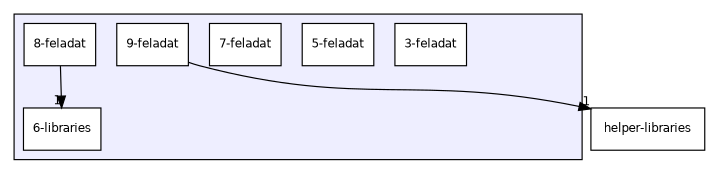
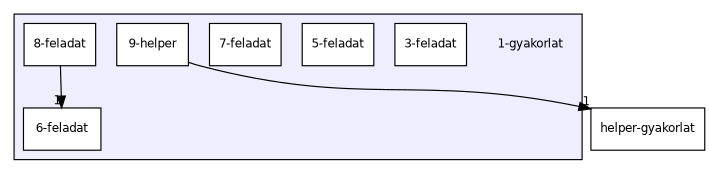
  digraph {
    compound=true
    fontname="DejaVu Sans"
    node [fontname="DejaVu Sans" fontsize=10 shape=box fillcolor=white style=filled]
    edge [fontname="DejaVu Sans" headlabel=1 labeldistance=1.5 labelfontname=Helvetica labelfontsize=10]
+   n1 [label="1-gyakorlat" shape=plaintext fillcolor="" style=""]
    n2 [label="3-feladat"]
    n3 [label="5-feladat"]
-   n4 [label="6-libraries"]
+   n4 [label="6-feladat"]
    n5 [label="7-feladat"]
    n6 [label="8-feladat"]
-   n7 [label="9-feladat"]
-   n8 [label="helper-libraries" fillcolor="" style=""]
+   n7 [label="9-helper"]
+   n8 [label="helper-gyakorlat" fillcolor="" style=""]
    subgraph cluster_1 {
      bgcolor="#eeeeff"
      pencolor=black
+     n1
      n2
      n3
      n4
      n5
      n6
      n7
    }
    n6 -> n4
    n7 -> n8
  }
